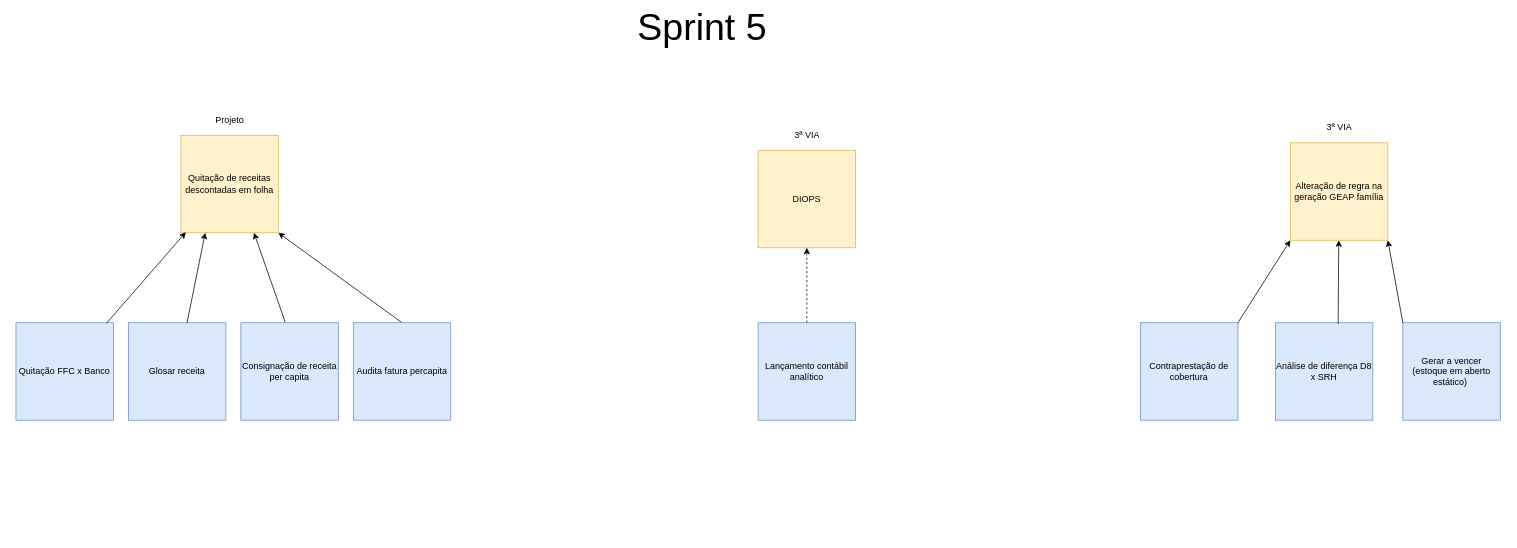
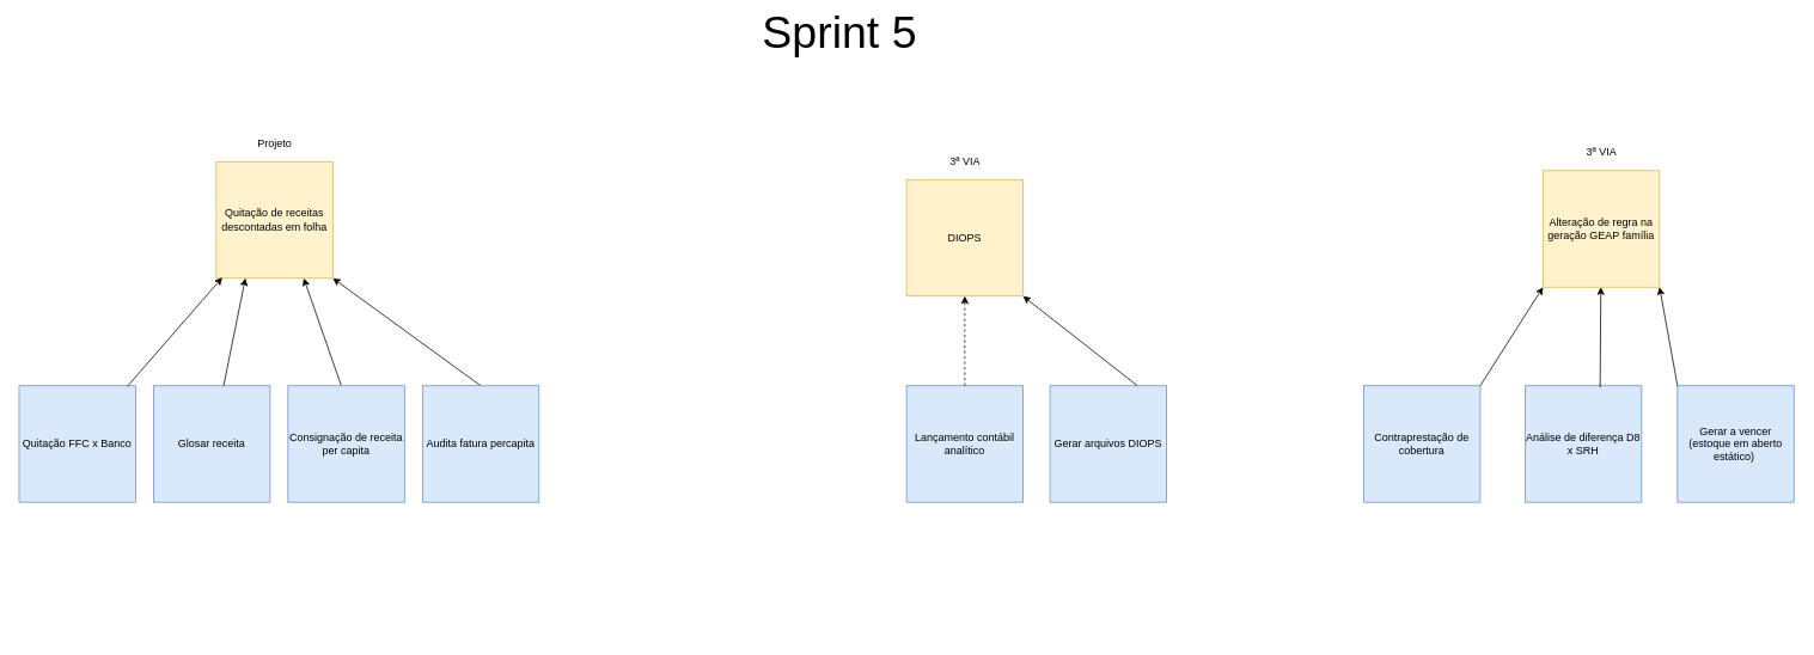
  <mxCell id="0" />
  <mxCell id="1" parent="0" />
  <mxCell id="2" value="Community" style="shadow=0;dashed=0;html=1;strokeColor=none;fillColor=#ffffff;labelPosition=center;verticalLabelPosition=bottom;verticalAlign=top;shape=mxgraph.office.users.users;rounded=0;comic=0;fontFamily=Verdana;fontSize=14;fontColor=#FFFFFF;" parent="1" vertex="1"><mxGeometry x="350" y="600" width="46" height="50" as="geometry" /></mxCell>
  <mxCell id="3" value="Customer&lt;div&gt;Service&lt;/div&gt;" style="shadow=0;dashed=0;html=1;strokeColor=none;fillColor=#ffffff;labelPosition=center;verticalLabelPosition=bottom;verticalAlign=top;shape=mxgraph.office.users.call_center_agent;rounded=0;comic=0;fontFamily=Verdana;fontSize=14;fontColor=#FFFFFF;" parent="1" vertex="1"><mxGeometry x="676" y="573" width="46" height="55" as="geometry" /></mxCell>
  <mxCell id="4" value="Infrastructure" style="shadow=0;dashed=0;html=1;strokeColor=none;fillColor=#ffffff;labelPosition=center;verticalLabelPosition=bottom;verticalAlign=top;shape=mxgraph.office.concepts.on_premises;rounded=0;comic=0;fontFamily=Verdana;fontSize=14;fontColor=#FFFFFF;" parent="1" vertex="1"><mxGeometry x="593" y="650" width="34" height="55" as="geometry" /></mxCell>
  <mxCell id="5" value="Quitação de receitas descontadas em folha&lt;br&gt;" style="whiteSpace=wrap;html=1;aspect=fixed;fillColor=#fff2cc;strokeColor=#d6b656;" vertex="1" parent="1"><mxGeometry x="240" y="180" width="130" height="130" as="geometry" /></mxCell>
  <mxCell id="6" value="Quitação FFC x Banco" style="whiteSpace=wrap;html=1;aspect=fixed;fillColor=#dae8fc;strokeColor=#6c8ebf;" vertex="1" parent="1"><mxGeometry x="20" y="430" width="130" height="130" as="geometry" /></mxCell>
  <mxCell id="7" value="Contraprestação de cobertura" style="whiteSpace=wrap;html=1;aspect=fixed;fillColor=#dae8fc;strokeColor=#6c8ebf;" vertex="1" parent="1"><mxGeometry x="1520" y="430" width="130" height="130" as="geometry" /></mxCell>
  <mxCell id="8" value="Lançamento contábil analítico" style="whiteSpace=wrap;html=1;aspect=fixed;fillColor=#dae8fc;strokeColor=#6c8ebf;" vertex="1" parent="1"><mxGeometry x="1010" y="430" width="130" height="130" as="geometry" /></mxCell>
  <mxCell id="9" value="Consignação de receita per capita" style="whiteSpace=wrap;html=1;aspect=fixed;fillColor=#dae8fc;strokeColor=#6c8ebf;" vertex="1" parent="1"><mxGeometry x="320" y="430" width="130" height="130" as="geometry" /></mxCell>
  <mxCell id="10" value="DIOPS" style="whiteSpace=wrap;html=1;aspect=fixed;fillColor=#fff2cc;strokeColor=#d6b656;" vertex="1" parent="1"><mxGeometry x="1010" y="200" width="130" height="130" as="geometry" /></mxCell>
  <mxCell id="11" value="Glosar receita" style="whiteSpace=wrap;html=1;aspect=fixed;fillColor=#dae8fc;strokeColor=#6c8ebf;" vertex="1" parent="1"><mxGeometry x="170" y="430" width="130" height="130" as="geometry" /></mxCell>
  <mxCell id="12" value="" style="endArrow=classic;html=1;exitX=0.929;exitY=0.006;exitDx=0;exitDy=0;exitPerimeter=0;entryX=0.051;entryY=0.994;entryDx=0;entryDy=0;entryPerimeter=0;" edge="1" parent="1" source="6" target="5"><mxGeometry width="50" height="50" relative="1" as="geometry"><mxPoint x="190" y="420" as="sourcePoint" /><mxPoint x="370" y="290" as="targetPoint" /></mxGeometry></mxCell>
  <mxCell id="13" value="" style="endArrow=classic;html=1;entryX=0.5;entryY=1;entryDx=0;entryDy=0;dashed=1;" edge="1" parent="1" source="8" target="10"><mxGeometry width="50" height="50" relative="1" as="geometry"><mxPoint x="593" y="440" as="sourcePoint" /><mxPoint x="689.649" y="320" as="targetPoint" /></mxGeometry></mxCell>
  <mxCell id="14" value="" style="endArrow=classic;html=1;entryX=0.25;entryY=1;entryDx=0;entryDy=0;" edge="1" parent="1" source="11" target="5"><mxGeometry width="50" height="50" relative="1" as="geometry"><mxPoint x="383.33" y="438.31" as="sourcePoint" /><mxPoint x="510" y="320" as="targetPoint" /></mxGeometry></mxCell>
  <mxCell id="15" value="" style="endArrow=classic;html=1;entryX=0.75;entryY=1;entryDx=0;entryDy=0;exitX=0.455;exitY=-0.006;exitDx=0;exitDy=0;exitPerimeter=0;" edge="1" parent="1" source="9" target="5"><mxGeometry width="50" height="50" relative="1" as="geometry"><mxPoint x="515.541" y="430" as="sourcePoint" /><mxPoint x="554.46" y="310" as="targetPoint" /></mxGeometry></mxCell>
  <mxCell id="16" value="" style="endArrow=classic;html=1;entryX=1;entryY=1;entryDx=0;entryDy=0;exitX=0.5;exitY=0;exitDx=0;exitDy=0;" edge="1" parent="1" source="26" target="5"><mxGeometry width="50" height="50" relative="1" as="geometry"><mxPoint x="535" y="430" as="sourcePoint" /><mxPoint x="600" y="300" as="targetPoint" /></mxGeometry></mxCell>
+ <mxCell id="17" value="Gerar arquivos DIOPS" style="whiteSpace=wrap;html=1;aspect=fixed;fillColor=#dae8fc;strokeColor=#6c8ebf;" vertex="1" parent="1"><mxGeometry x="1170" y="430" width="130" height="130" as="geometry" /></mxCell>
+ <mxCell id="18" value="" style="endArrow=classic;html=1;exitX=0.75;exitY=0;exitDx=0;exitDy=0;entryX=1;entryY=1;entryDx=0;entryDy=0;" edge="1" parent="1" source="17" target="10"><mxGeometry width="50" height="50" relative="1" as="geometry"><mxPoint x="1280" y="390" as="sourcePoint" /><mxPoint x="1376.97" y="290" as="targetPoint" /></mxGeometry></mxCell>
  <mxCell id="19" value="Alteração de regra na geração GEAP família" style="whiteSpace=wrap;html=1;aspect=fixed;fillColor=#fff2cc;strokeColor=#d6b656;" vertex="1" parent="1"><mxGeometry x="1720" y="190" width="130" height="130" as="geometry" /></mxCell>
  <mxCell id="20" value="3ª VIA" style="text;html=1;align=center;verticalAlign=middle;resizable=0;points=[];autosize=1;strokeColor=none;" vertex="1" parent="1"><mxGeometry x="1050" y="170" width="50" height="20" as="geometry" /></mxCell>
  <mxCell id="21" value="Projeto" style="text;html=1;align=center;verticalAlign=middle;resizable=0;points=[];autosize=1;strokeColor=none;" vertex="1" parent="1"><mxGeometry x="280" y="150" width="50" height="20" as="geometry" /></mxCell>
  <mxCell id="22" value="" style="endArrow=classic;html=1;exitX=1;exitY=0;exitDx=0;exitDy=0;entryX=0;entryY=1;entryDx=0;entryDy=0;" edge="1" parent="1" source="7" target="19"><mxGeometry width="50" height="50" relative="1" as="geometry"><mxPoint x="1600" y="420" as="sourcePoint" /><mxPoint x="1600" y="320" as="targetPoint" /></mxGeometry></mxCell>
  <mxCell id="23" value="3ª VIA" style="text;html=1;align=center;verticalAlign=middle;resizable=0;points=[];autosize=1;strokeColor=none;" vertex="1" parent="1"><mxGeometry x="1760" width="50" height="20" as="geometry" y="160" /></mxCell>
  <mxCell id="24" value="Análise de diferença D8 x SRH" style="whiteSpace=wrap;html=1;aspect=fixed;fillColor=#dae8fc;strokeColor=#6c8ebf;" vertex="1" parent="1"><mxGeometry x="1700" y="430" width="130" height="130" as="geometry" /></mxCell>
  <mxCell id="25" value="" style="endArrow=classic;html=1;exitX=0.644;exitY=0.013;exitDx=0;exitDy=0;exitPerimeter=0;" edge="1" parent="1" source="24" target="19"><mxGeometry width="50" height="50" relative="1" as="geometry"><mxPoint x="1810" y="400" as="sourcePoint" /><mxPoint x="1856.43" y="300" as="targetPoint" /></mxGeometry></mxCell>
  <mxCell id="26" value="Audita fatura percapita" style="whiteSpace=wrap;html=1;aspect=fixed;fillColor=#dae8fc;strokeColor=#6c8ebf;" vertex="1" parent="1"><mxGeometry x="470" y="430" width="130" height="130" as="geometry" /></mxCell>
  <mxCell id="27" value="&lt;font style=&quot;font-size: 50px&quot;&gt;Sprint 5&lt;/font&gt;" style="text;html=1;align=center;verticalAlign=middle;resizable=0;points=[];autosize=1;strokeColor=none;rotation=0;" vertex="1" parent="1"><mxGeometry x="840" y="20" width="190" height="30" as="geometry" /></mxCell>
  <mxCell id="28" value="Gerar a vencer (estoque em aberto estático)&amp;nbsp;" style="whiteSpace=wrap;html=1;aspect=fixed;fillColor=#dae8fc;strokeColor=#6c8ebf;" vertex="1" parent="1"><mxGeometry x="1870" y="430" width="130" height="130" as="geometry" /></mxCell>
  <mxCell id="29" value="" style="endArrow=classic;html=1;exitX=0;exitY=0;exitDx=0;exitDy=0;entryX=1;entryY=1;entryDx=0;entryDy=0;" edge="1" parent="1" source="28" target="19"><mxGeometry width="50" height="50" relative="1" as="geometry"><mxPoint x="1940" y="430" as="sourcePoint" /><mxPoint x="1940.809" y="318.31" as="targetPoint" /></mxGeometry></mxCell>
